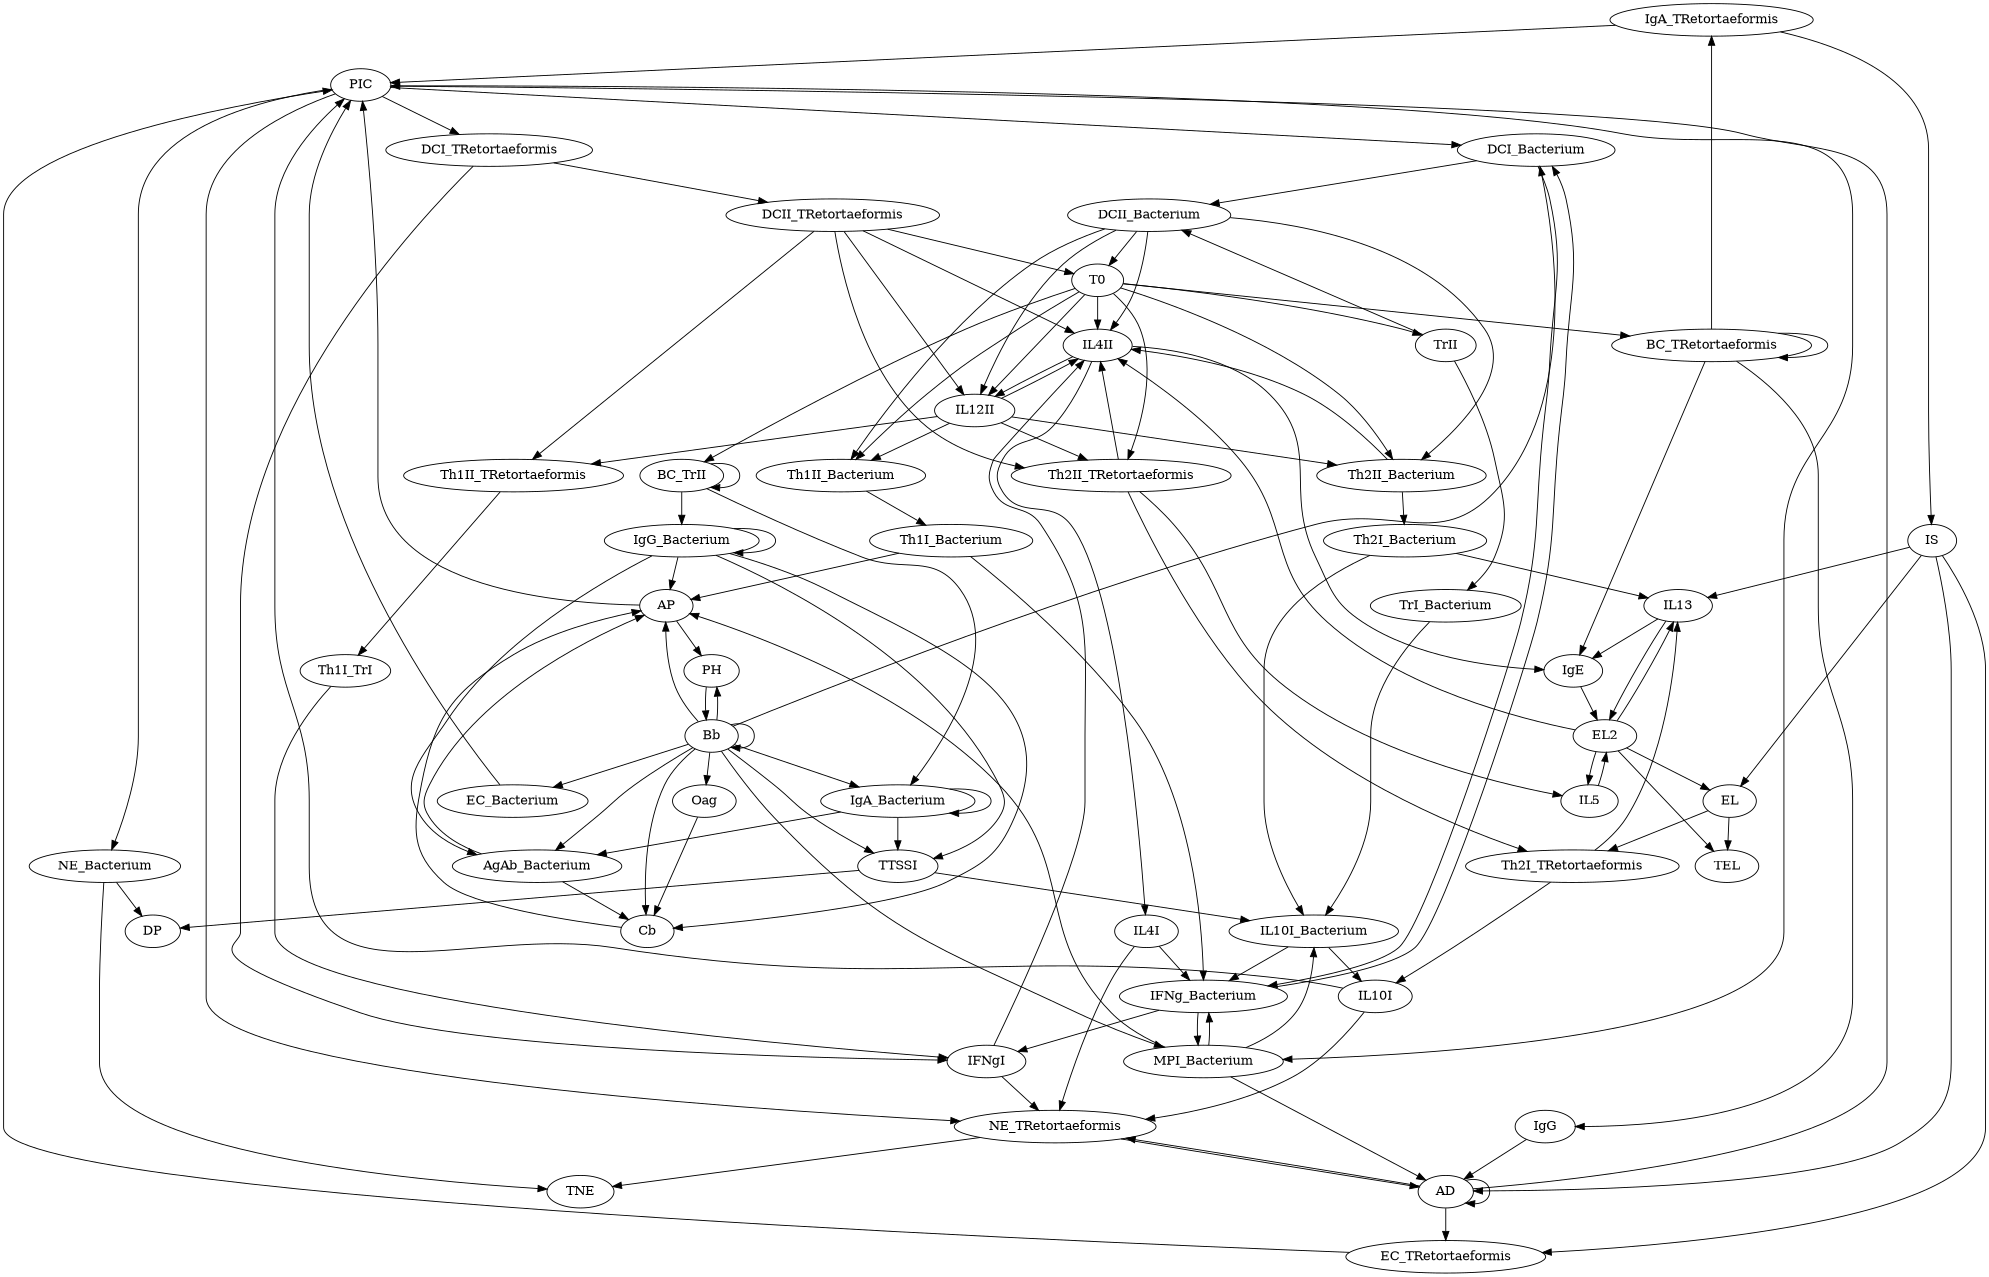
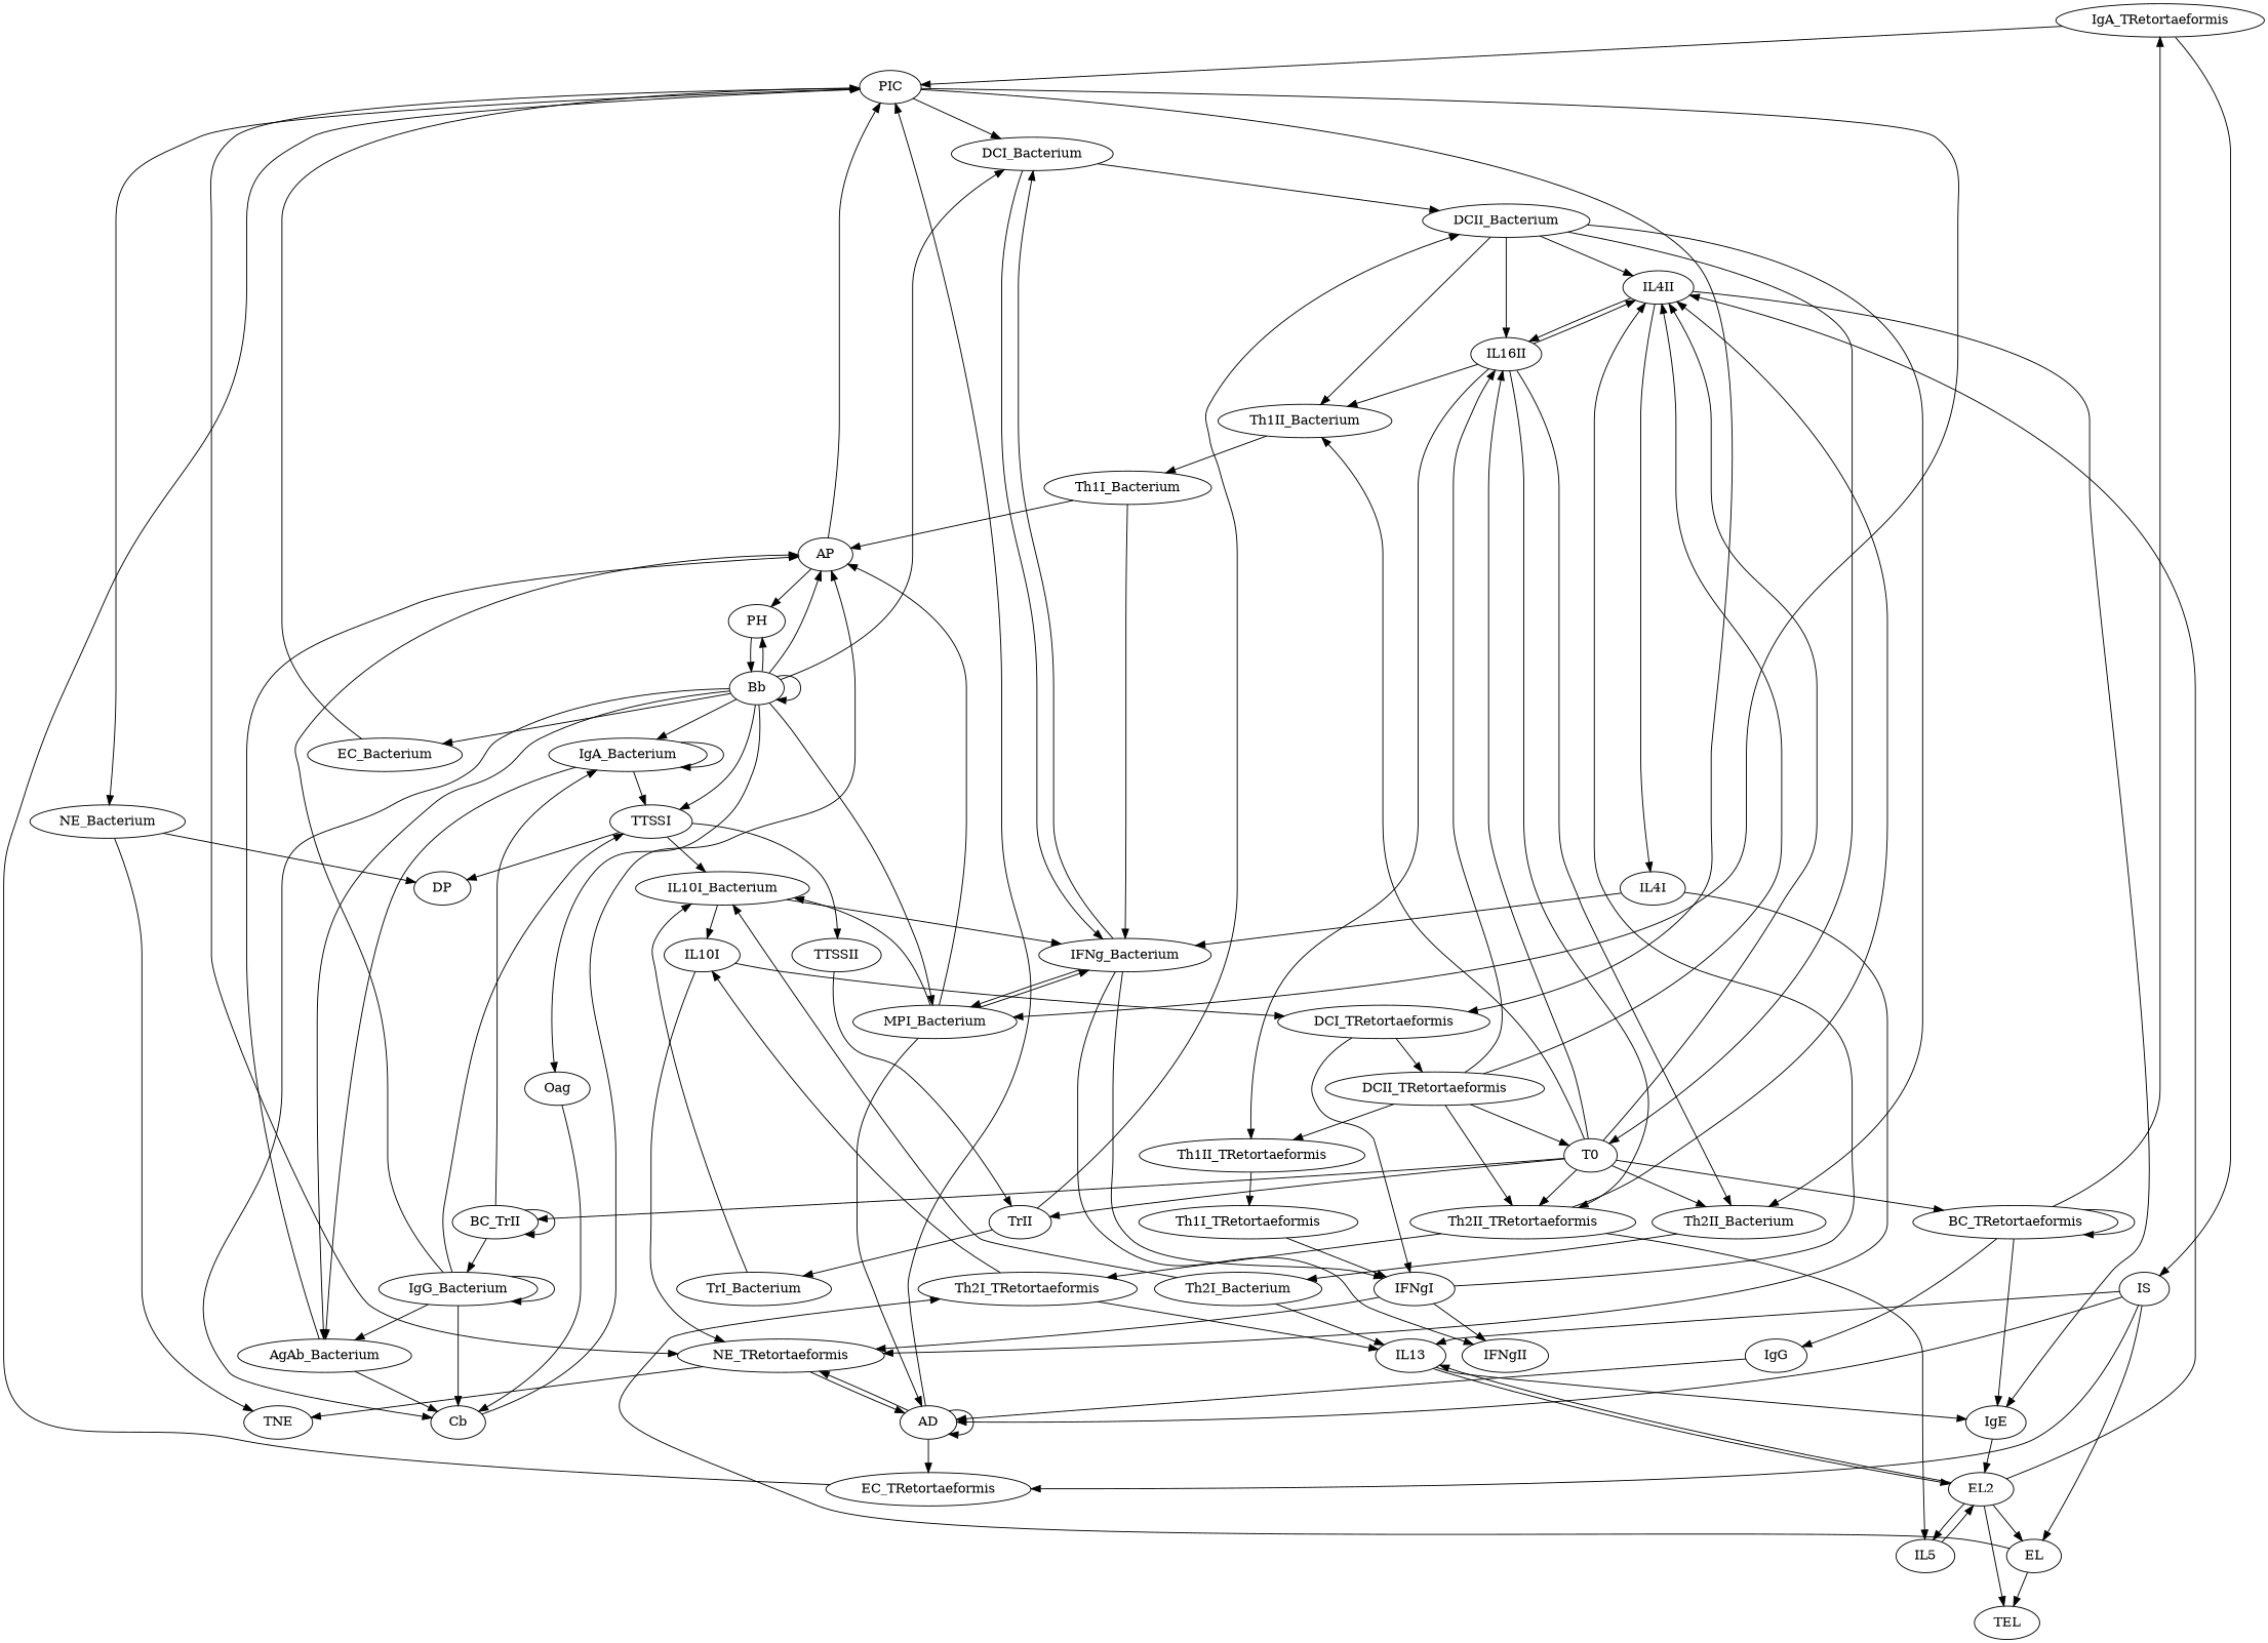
  digraph {
    node [equation="  ( IFNg_Bacterium && (  (  ( Bb )  )  ) )  || ( PIC && (  (  ( Bb )  )  ) ) "]
    " IgA_TRetortaeformis " [equation="  ( IS && (  (  ( BC_TRetortaeformis )  )  ) ) "]
    " PIC " [equation="  (  (  ( EC_TRetortaeformis  ) && ! ( IL10I  )  ) && ! ( IgA_TRetortaeformis  )  )  || (  (  ( EC_Bacterium  ) && ! ( IL10I  )  ) && ! ( IgA_TRetortaeformis  )  )  || (  (  ( AD  ) && ! ( IL10I  )  ) && ! ( IgA_TRetortaeformis  )  )  || (  (  ( AP  ) && ! ( IL10I  )  ) && ! ( IgA_TRetortaeformis  )  ) "]
    " IS " [equation=""]
    " DCI_Bacterium "
    " MPI_Bacterium "
    " NE_TRetortaeformis " [equation="  (  (  ( IFNgI  ) && ! ( IL4I  )  ) && ! ( IL10I  )  )  || ( PIC && (  (  ( AD )  )  ) ) "]
    " DCI_TRetortaeformis " [equation="  ( PIC ) "]
    " NE_Bacterium " [equation="  ( PIC ) "]
    " Bb " [equation="  (  ( Bb  ) && ! ( PH  )  ) "]
    " AgAb_Bacterium " [equation="  ( IgA_Bacterium && (  (  ( Bb )  )  ) )  || ( IgG_Bacterium && (  (  ( Bb )  )  ) ) "]
    " EC_Bacterium " [equation="  ( Bb ) "]
    " AP " [equation="  ( AgAb_Bacterium && (  (  ( Th1I_Bacterium && MPI_Bacterium )  )  && (  ( Bb )  )  ) )  || ( IgG_Bacterium && (  (  ( Bb )  )  && (  ( Cb )  )  && (  ( Th1I_Bacterium && MPI_Bacterium )  )  ) ) "]
    " Cb " [equation="  ( AgAb_Bacterium && (  (  ( IgG_Bacterium )  )  ) )  || (  ( Bb  ) && ! ( Oag  )  ) "]
    " TTSSI " [equation="  (  (  ( Bb  ) && ! ( IgG_Bacterium  )  ) && ! ( IgA_Bacterium  )  ) "]
    " Oag " [equation="  ( Bb ) "]
    " IgA_Bacterium " [equation="  ( BC_Bacterium && (  (  ( Bb )  )  ) )  || ( IgA_Bacterium && (  (  ( Bb )  )  ) ) "]
    " PH " [equation="  ( AP && (  (  ( Bb )  )  ) ) "]
    " DCII_Bacterium " [equation="  ( DCI_Bacterium ) "]
    " IFNg_Bacterium " [equation="  ( DCI_Bacterium )  || ( MPI_Bacterium )  || (  (  ( Th1I_Bacterium  ) && ! ( IL10I_Bacterium  )  ) && ! ( IL4I  )  ) "]
    " IL10I_Bacterium " [equation="  ( TrI_Bacterium )  || ( MPI_Bacterium )  || ( Th2I_Bacterium && (  (  ( TTSSI )  )  ) ) "]
    " DP " [equation="  ( NE_Bacterium && (  (  ( TTSSI )  )  ) ) "]
+   " TTSSII " [equation="  ( TTSSI ) "]
    " AD " [equation="  (  (  ( IgG && (  (  ( AD || IS )  )  )  ) && ! ( MPI_Bacterium  )  ) && ! ( NE_TRetortaeformis  )  ) "]
    " IL4II " [equation="  ( EL2 )  || (  (  ( Th2II_Bacterium  ) && ! ( IFNgI  )  ) && ! ( IL12II  )  )  || (  (  ( Th2II_TRetortaeformis  ) && ! ( IFNgI  )  ) && ! ( IL12II  )  )  || (  (  ( DCII_Bacterium && (  (  ( T0 )  )  )  ) && ! ( IFNgI  )  ) && ! ( IL12II  )  )  || (  (  ( DCII_TRetortaeformis && (  (  ( T0 )  )  )  ) && ! ( IFNgI  )  ) && ! ( IL12II  )  ) "]
-   " IL12II " [equation="  (  ( DCII_Bacterium && (  (  ( T0 )  )  )  ) && ! ( IL4II  )  )  || (  ( DCII_TRetortaeformis && (  (  ( T0 )  )  )  ) && ! ( IL4II  )  ) "]
+   " IL12II " [equation="  (  ( DCII_Bacterium && (  (  ( T0 )  )  )  ) && ! ( IL4II  )  )  || (  ( DCII_TRetortaeformis && (  (  ( T0 )  )  )  ) && ! ( IL4II  )  ) " label=IL16II]
    " T0 " [equation="  ( DCII_Bacterium )  || ( DCII_TRetortaeformis ) "]
    " Th1II_Bacterium " [equation="  ( DCII_Bacterium && (  (  ( IL12II && T0 )  )  ) ) "]
    " Th2II_Bacterium " [equation="  (  ( DCII_Bacterium && (  (  ( T0 )  )  )  ) && ! ( IL12II  )  ) "]
+   " IFNgII " [equation="  ( IFNg_Bacterium )  || ( IFNgI ) "]
    " IFNgI " [equation="  ( IFNg_Bacterium )  || ( Th1I_TRetortaeformis )  || ( DCI_TRetortaeformis ) "]
    " IL10I " [equation="  ( IL10I_Bacterium )  || ( Th2I_TRetortaeformis ) "]
    " IL4I " [equation="  ( IL4II ) "]
    " TNE " [equation="  ( NE_TRetortaeformis )  || ( NE_Bacterium ) "]
    " TrI_Bacterium " [equation="  ( TrII ) "]
    " DCII_TRetortaeformis " [equation="  ( DCI_TRetortaeformis ) "]
    " Th2II_TRetortaeformis " [equation="  (  ( DCII_TRetortaeformis && (  (  ( T0 )  )  )  ) && ! ( IL12II  )  ) "]
    " Th1II_TRetortaeformis " [equation="  ( DCII_TRetortaeformis && (  (  ( IL12II )  )  && (  ( DCII_TRetortaeformis )  )  && (  ( T0 )  )  ) ) "]
    " IL5 " [equation="  ( EL2 )  || ( Th2II_TRetortaeformis ) "]
    " Th2I_TRetortaeformis " [equation="  ( Th2II_TRetortaeformis ) "]
    " IgE " [equation="  ( IL13 && (  (  ( BC_TRetortaeformis )  )  ) )  || ( IL4II && (  (  ( BC_TRetortaeformis )  )  ) ) "]
    " TrII " [equation="  ( DCII_Bacterium && (  (  ( TTSSII )  )  && (  ( T0 )  )  ) ) "]
    " BC_TRetortaeformis " [equation="  ( BC_TRetortaeformis )  || ( T0 ) "]
    n43 [equation="  ( T0 )  || ( BC_Bacterium ) " label=BC_TrII]
-   " Th1I_TRetortaeformis " [equation="  ( Th1II_TRetortaeformis ) " label=Th1I_TrI]
+   " Th1I_TRetortaeformis " [equation="  ( Th1II_TRetortaeformis ) "]
    " Th1I_Bacterium " [equation="  ( Th1II_Bacterium ) "]
    " Th2I_Bacterium " [equation="  ( Th2II_Bacterium ) "]
    " IgG " [equation="  ( BC_TRetortaeformis ) "]
    " EL2 " [equation="  ( IgE && (  (  ( IL5 )  )  ) )  || ( IL13 && (  (  ( IL5 )  )  ) ) "]
    " IL13 " [equation="  ( Th2I_Bacterium )  || ( Th2I_TRetortaeformis )  || ( EL2 )  || ( EL && (  (  ( IS )  )  ) ) "]
    " TEL " [equation="  ( EL2 )  || ( EL ) "]
    " EL " [equation="  (  ( IS  ) && ! ( EL2  )  ) "]
    " IgG_Bacterium " [equation="  ( BC_Bacterium )  || ( IgG_Bacterium ) "]
    " EC_TRetortaeformis " [equation="  ( IS )  || ( AD ) "]
    " IgA_TRetortaeformis " -> " PIC "
    " IgA_TRetortaeformis " -> " IS "
    " PIC " -> " DCI_Bacterium "
    " PIC " -> " MPI_Bacterium "
    " PIC " -> " NE_TRetortaeformis "
    " PIC " -> " DCI_TRetortaeformis "
    " PIC " -> " NE_Bacterium "
    " IS " -> " AD "
    " IS " -> " IL13 "
    " IS " -> " EL "
    " IS " -> " EC_TRetortaeformis "
    " DCI_Bacterium " -> " DCII_Bacterium "
    " DCI_Bacterium " -> " IFNg_Bacterium "
    " MPI_Bacterium " -> " AP "
    " MPI_Bacterium " -> " IFNg_Bacterium "
    " MPI_Bacterium " -> " IL10I_Bacterium "
    " MPI_Bacterium " -> " AD "
    " NE_TRetortaeformis " -> " AD "
    " NE_TRetortaeformis " -> " TNE "
    " DCI_TRetortaeformis " -> " IFNgI "
    " DCI_TRetortaeformis " -> " DCII_TRetortaeformis "
    " NE_Bacterium " -> " DP "
    " NE_Bacterium " -> " TNE "
    " Bb " -> " DCI_Bacterium "
    " Bb " -> " MPI_Bacterium "
    " Bb " -> " Bb "
    " Bb " -> " AgAb_Bacterium "
    " Bb " -> " EC_Bacterium "
    " Bb " -> " AP "
    " Bb " -> " Cb "
    " Bb " -> " TTSSI "
    " Bb " -> " Oag "
    " Bb " -> " IgA_Bacterium "
    " Bb " -> " PH "
    " AgAb_Bacterium " -> " AP "
    " AgAb_Bacterium " -> " Cb "
    " EC_Bacterium " -> " PIC "
    " AP " -> " PIC "
    " AP " -> " PH "
    " Cb " -> " AP "
    " TTSSI " -> " IL10I_Bacterium "
    " TTSSI " -> " DP "
+   " TTSSI " -> " TTSSII "
    " Oag " -> " Cb "
    " IgA_Bacterium " -> " AgAb_Bacterium "
    " IgA_Bacterium " -> " TTSSI "
    " IgA_Bacterium " -> " IgA_Bacterium "
    " PH " -> " Bb "
    " DCII_Bacterium " -> " IL4II "
    " DCII_Bacterium " -> " IL12II "
    " DCII_Bacterium " -> " T0 "
    " DCII_Bacterium " -> " Th1II_Bacterium "
    " DCII_Bacterium " -> " Th2II_Bacterium "
    " IFNg_Bacterium " -> " DCI_Bacterium "
    " IFNg_Bacterium " -> " MPI_Bacterium "
+   " IFNg_Bacterium " -> " IFNgII "
    " IFNg_Bacterium " -> " IFNgI "
    " IL10I_Bacterium " -> " IFNg_Bacterium "
    " IL10I_Bacterium " -> " IL10I "
+   " TTSSII " -> " TrII "
    " AD " -> " PIC "
    " AD " -> " NE_TRetortaeformis "
    " AD " -> " AD "
    " AD " -> " EC_TRetortaeformis "
    " IL4II " -> " IL12II "
    " IL4II " -> " IL4I "
    " IL4II " -> " IgE "
    " IL12II " -> " IL4II "
    " IL12II " -> " Th1II_Bacterium "
    " IL12II " -> " Th2II_Bacterium "
    " IL12II " -> " Th2II_TRetortaeformis "
    " IL12II " -> " Th1II_TRetortaeformis "
    " T0 " -> " IL4II "
    " T0 " -> " IL12II "
    " T0 " -> " Th1II_Bacterium "
    " T0 " -> " Th2II_Bacterium "
    " T0 " -> " Th2II_TRetortaeformis "
    " T0 " -> " TrII "
    " T0 " -> " BC_TRetortaeformis "
    " T0 " -> n43
    " Th1II_Bacterium " -> " Th1I_Bacterium "
-   " Th2II_Bacterium " -> " IL4II "
    " Th2II_Bacterium " -> " Th2I_Bacterium "
    " IFNgI " -> " NE_TRetortaeformis "
    " IFNgI " -> " IL4II "
-   " IL10I " -> " PIC "
+   " IFNgI " -> " IFNgII "
+   " IL10I " -> " DCI_TRetortaeformis "
    " IL10I " -> " NE_TRetortaeformis "
    " IL4I " -> " NE_TRetortaeformis "
    " IL4I " -> " IFNg_Bacterium "
    " TrI_Bacterium " -> " IL10I_Bacterium "
    " DCII_TRetortaeformis " -> " IL4II "
    " DCII_TRetortaeformis " -> " IL12II "
    " DCII_TRetortaeformis " -> " T0 "
    " DCII_TRetortaeformis " -> " Th2II_TRetortaeformis "
    " DCII_TRetortaeformis " -> " Th1II_TRetortaeformis "
    " Th2II_TRetortaeformis " -> " IL4II "
    " Th2II_TRetortaeformis " -> " IL5 "
    " Th2II_TRetortaeformis " -> " Th2I_TRetortaeformis "
    " Th1II_TRetortaeformis " -> " Th1I_TRetortaeformis "
    " IL5 " -> " EL2 "
    " Th2I_TRetortaeformis " -> " IL10I "
    " Th2I_TRetortaeformis " -> " IL13 "
    " IgE " -> " EL2 "
    " TrII " -> " DCII_Bacterium "
    " TrII " -> " TrI_Bacterium "
    " BC_TRetortaeformis " -> " IgA_TRetortaeformis "
    " BC_TRetortaeformis " -> " IgE "
    " BC_TRetortaeformis " -> " BC_TRetortaeformis "
    " BC_TRetortaeformis " -> " IgG "
    n43 -> " IgA_Bacterium "
    n43 -> n43
    n43 -> " IgG_Bacterium "
    " Th1I_TRetortaeformis " -> " IFNgI "
    " Th1I_Bacterium " -> " AP "
    " Th1I_Bacterium " -> " IFNg_Bacterium "
    " Th2I_Bacterium " -> " IL10I_Bacterium "
    " Th2I_Bacterium " -> " IL13 "
    " IgG " -> " AD "
    " EL2 " -> " IL4II "
    " EL2 " -> " IL5 "
    " EL2 " -> " IL13 "
    " EL2 " -> " TEL "
    " EL2 " -> " EL "
    " IL13 " -> " IgE "
    " IL13 " -> " EL2 "
    " EL " -> " Th2I_TRetortaeformis "
    " EL " -> " TEL "
    " IgG_Bacterium " -> " AgAb_Bacterium "
    " IgG_Bacterium " -> " AP "
    " IgG_Bacterium " -> " Cb "
    " IgG_Bacterium " -> " TTSSI "
    " IgG_Bacterium " -> " IgG_Bacterium "
    " EC_TRetortaeformis " -> " PIC "
  }
